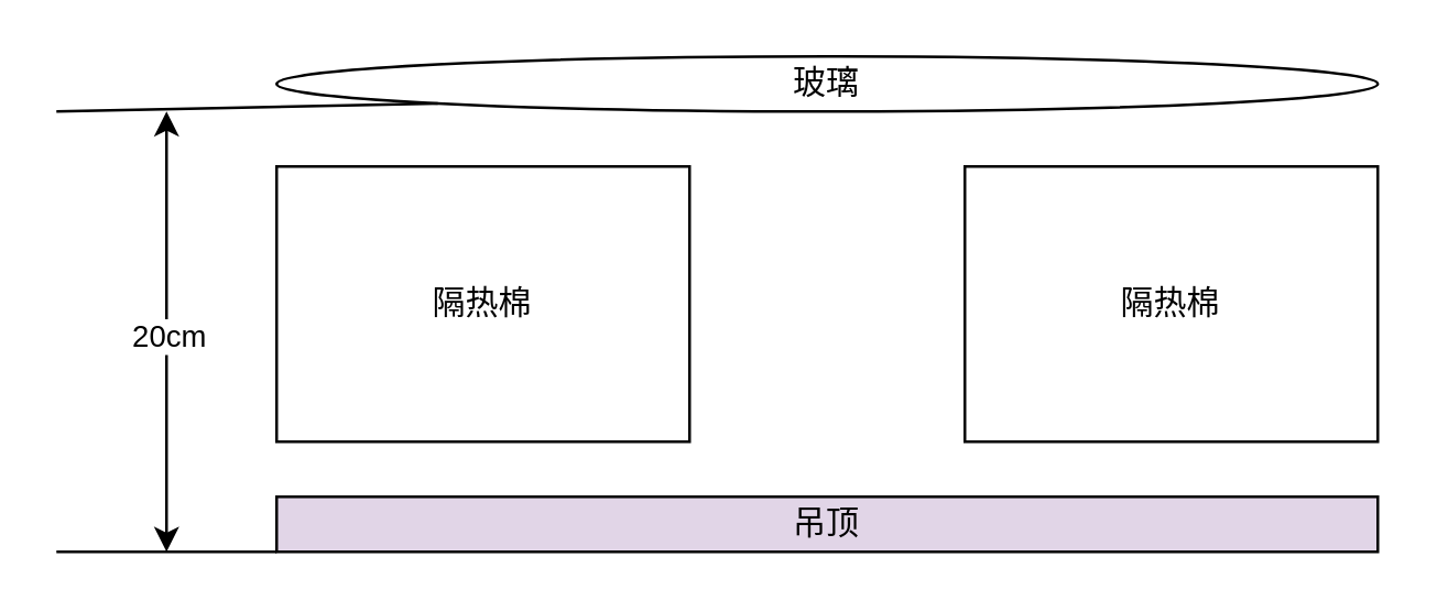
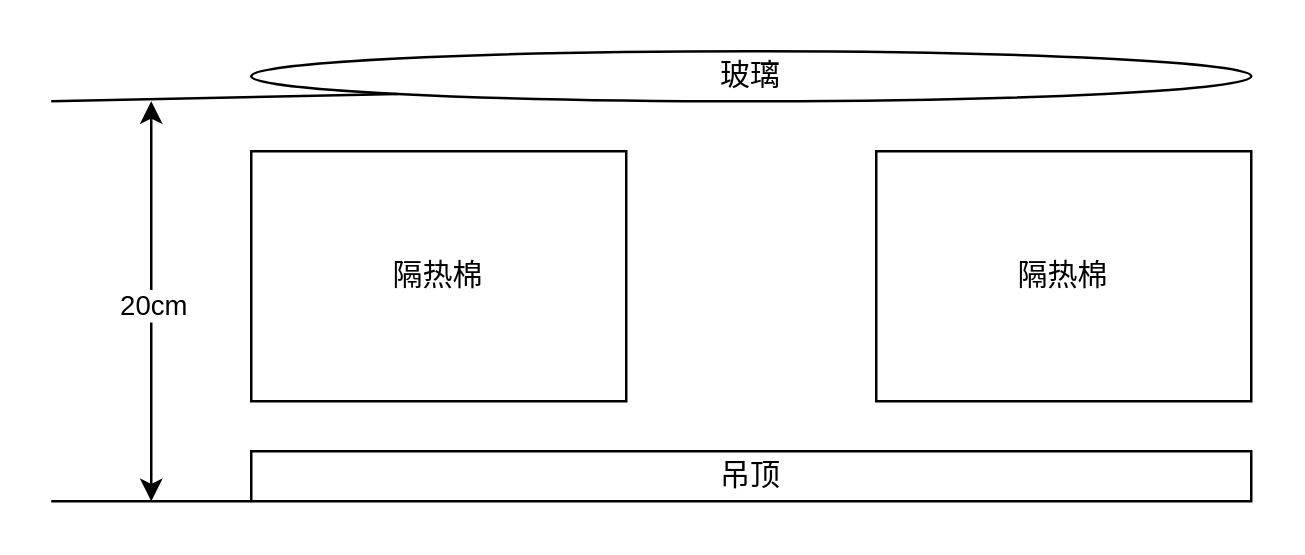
  <mxCell id="0" />
  <mxCell id="1" parent="0" />
  <mxCell id="2" value="玻璃" style="ellipse;whiteSpace=wrap;html=1;" vertex="1" parent="1"><mxGeometry x="100" y="20" width="400" height="20" as="geometry" /></mxCell>
- <mxCell id="3" value="吊顶" style="rounded=0;whiteSpace=wrap;html=1;fillColor=#e1d5e7;" vertex="1" parent="1"><mxGeometry x="100" y="180" width="400" height="20" as="geometry" /></mxCell>
+ <mxCell id="3" value="吊顶" style="rounded=0;whiteSpace=wrap;html=1;" vertex="1" parent="1"><mxGeometry x="100" y="180" width="400" height="20" as="geometry" /></mxCell>
  <mxCell id="4" value="隔热棉" style="rounded=0;whiteSpace=wrap;html=1;" vertex="1" parent="1"><mxGeometry x="100" y="60" width="150" height="100" as="geometry" /></mxCell>
  <mxCell id="5" value="隔热棉" style="rounded=0;whiteSpace=wrap;html=1;" vertex="1" parent="1"><mxGeometry x="350" y="60" width="150" height="100" as="geometry" /></mxCell>
  <mxCell id="6" value="" style="endArrow=classic;startArrow=classic;html=1;rounded=0;" edge="1" parent="1"><mxGeometry width="50" height="50" relative="1" as="geometry"><mxPoint x="60" y="200" as="sourcePoint" /><mxPoint x="60" y="40" as="targetPoint" /></mxGeometry></mxCell>
  <mxCell id="7" value="20cm" style="edgeLabel;html=1;align=center;verticalAlign=middle;resizable=0;points=[];" vertex="1" connectable="0" parent="6"><mxGeometry x="-0.013" relative="1" as="geometry"><mxPoint as="offset" /></mxGeometry></mxCell>
  <mxCell id="8" value="" style="endArrow=none;html=1;rounded=0;entryX=0;entryY=1;entryDx=0;entryDy=0;" edge="1" parent="1" target="3"><mxGeometry width="50" height="50" relative="1" as="geometry"><mxPoint x="20" y="200" as="sourcePoint" /><mxPoint x="340" y="170" as="targetPoint" /></mxGeometry></mxCell>
  <mxCell id="9" value="" style="endArrow=none;html=1;rounded=0;entryX=0;entryY=1;entryDx=0;entryDy=0;" edge="1" parent="1" target="2"><mxGeometry width="50" height="50" relative="1" as="geometry"><mxPoint x="20" y="40" as="sourcePoint" /><mxPoint x="110" y="210" as="targetPoint" /></mxGeometry></mxCell>
